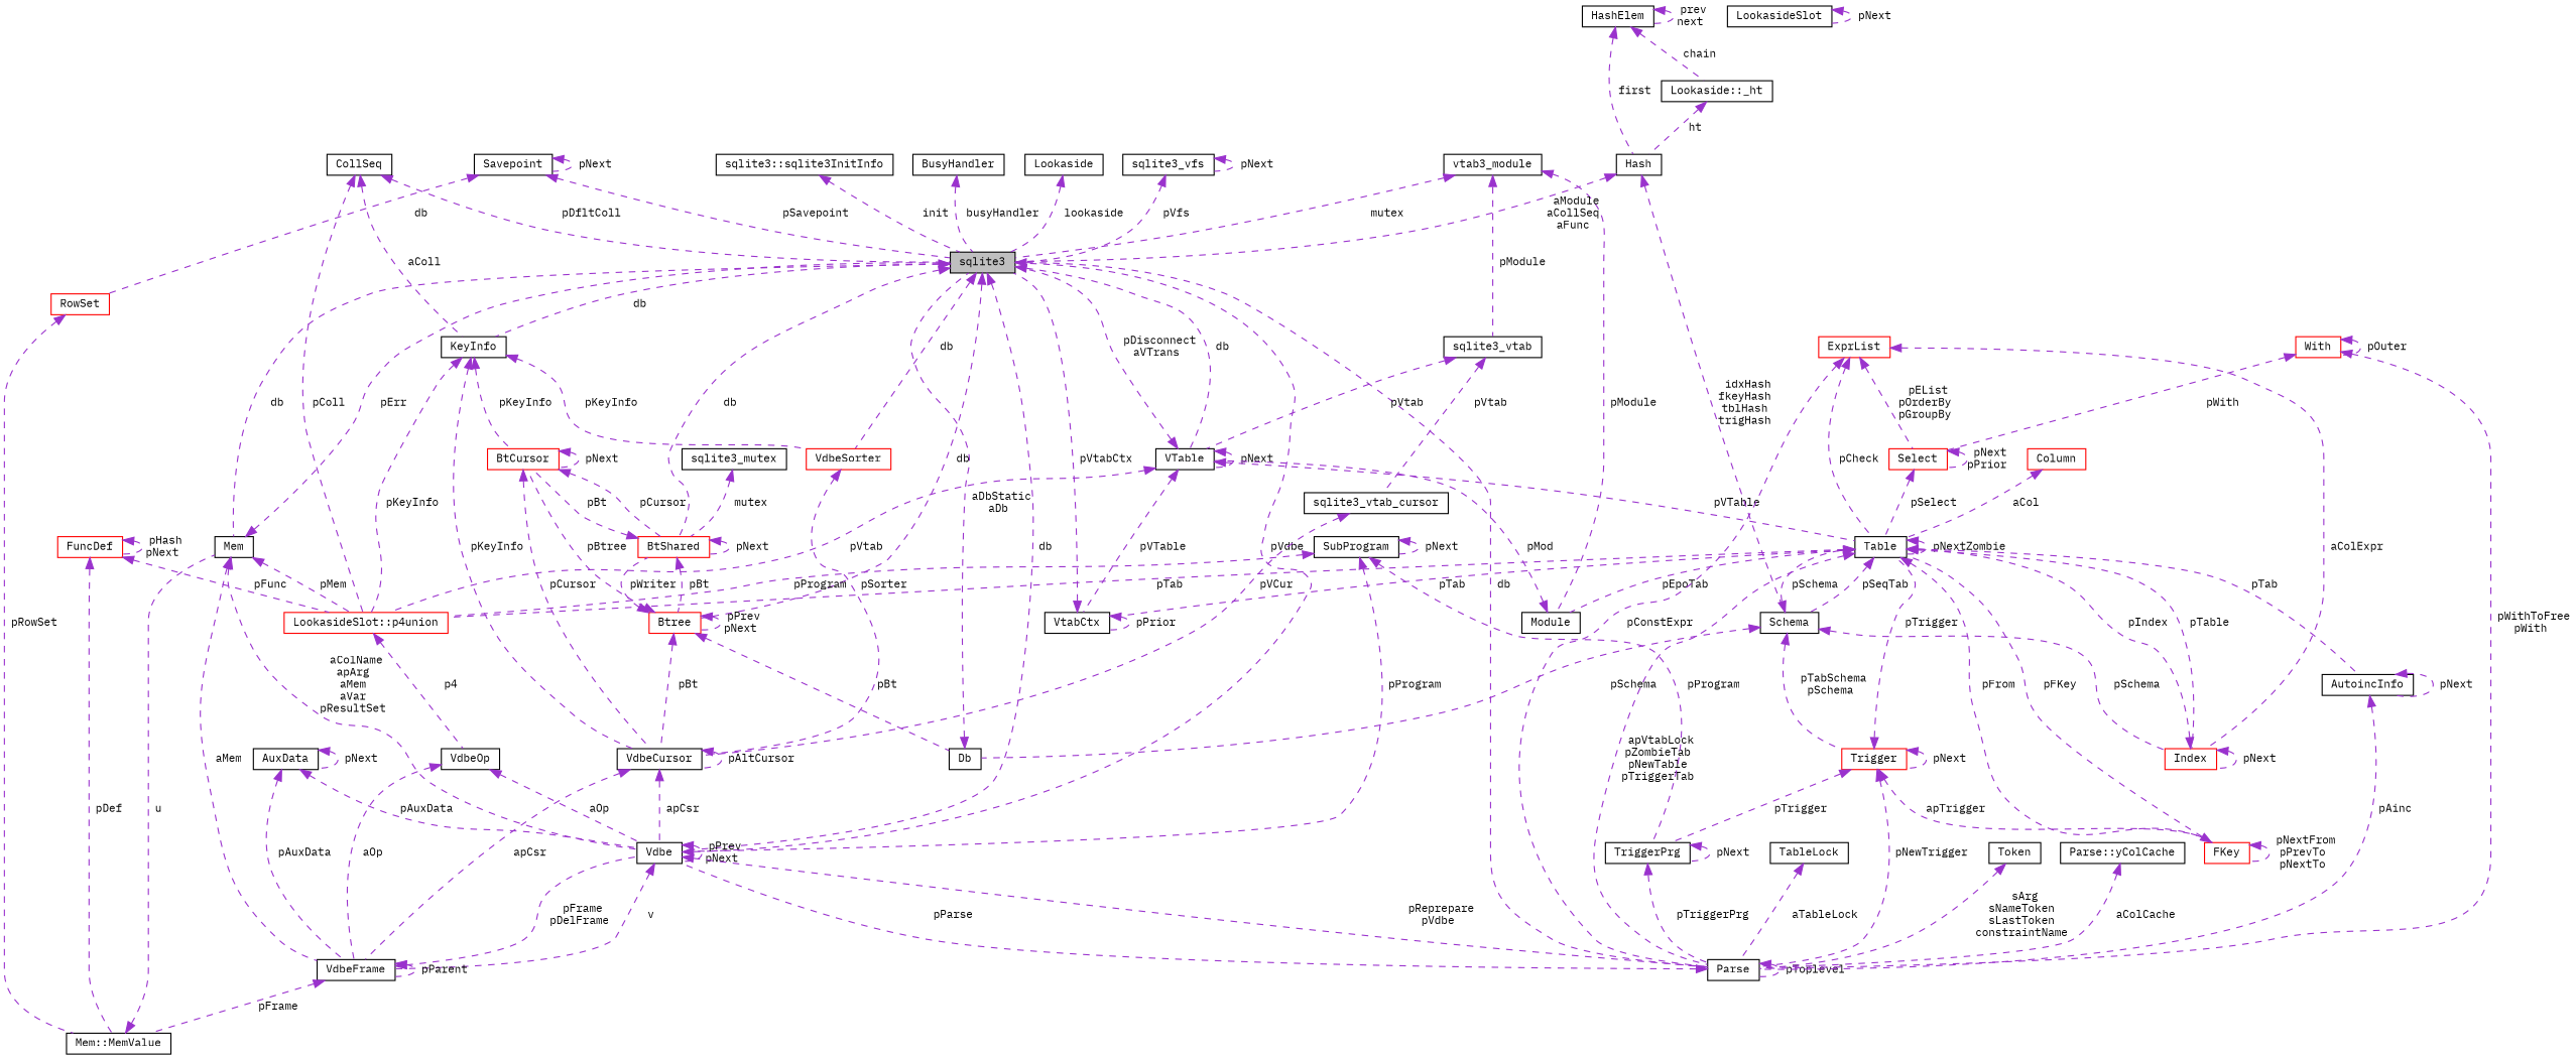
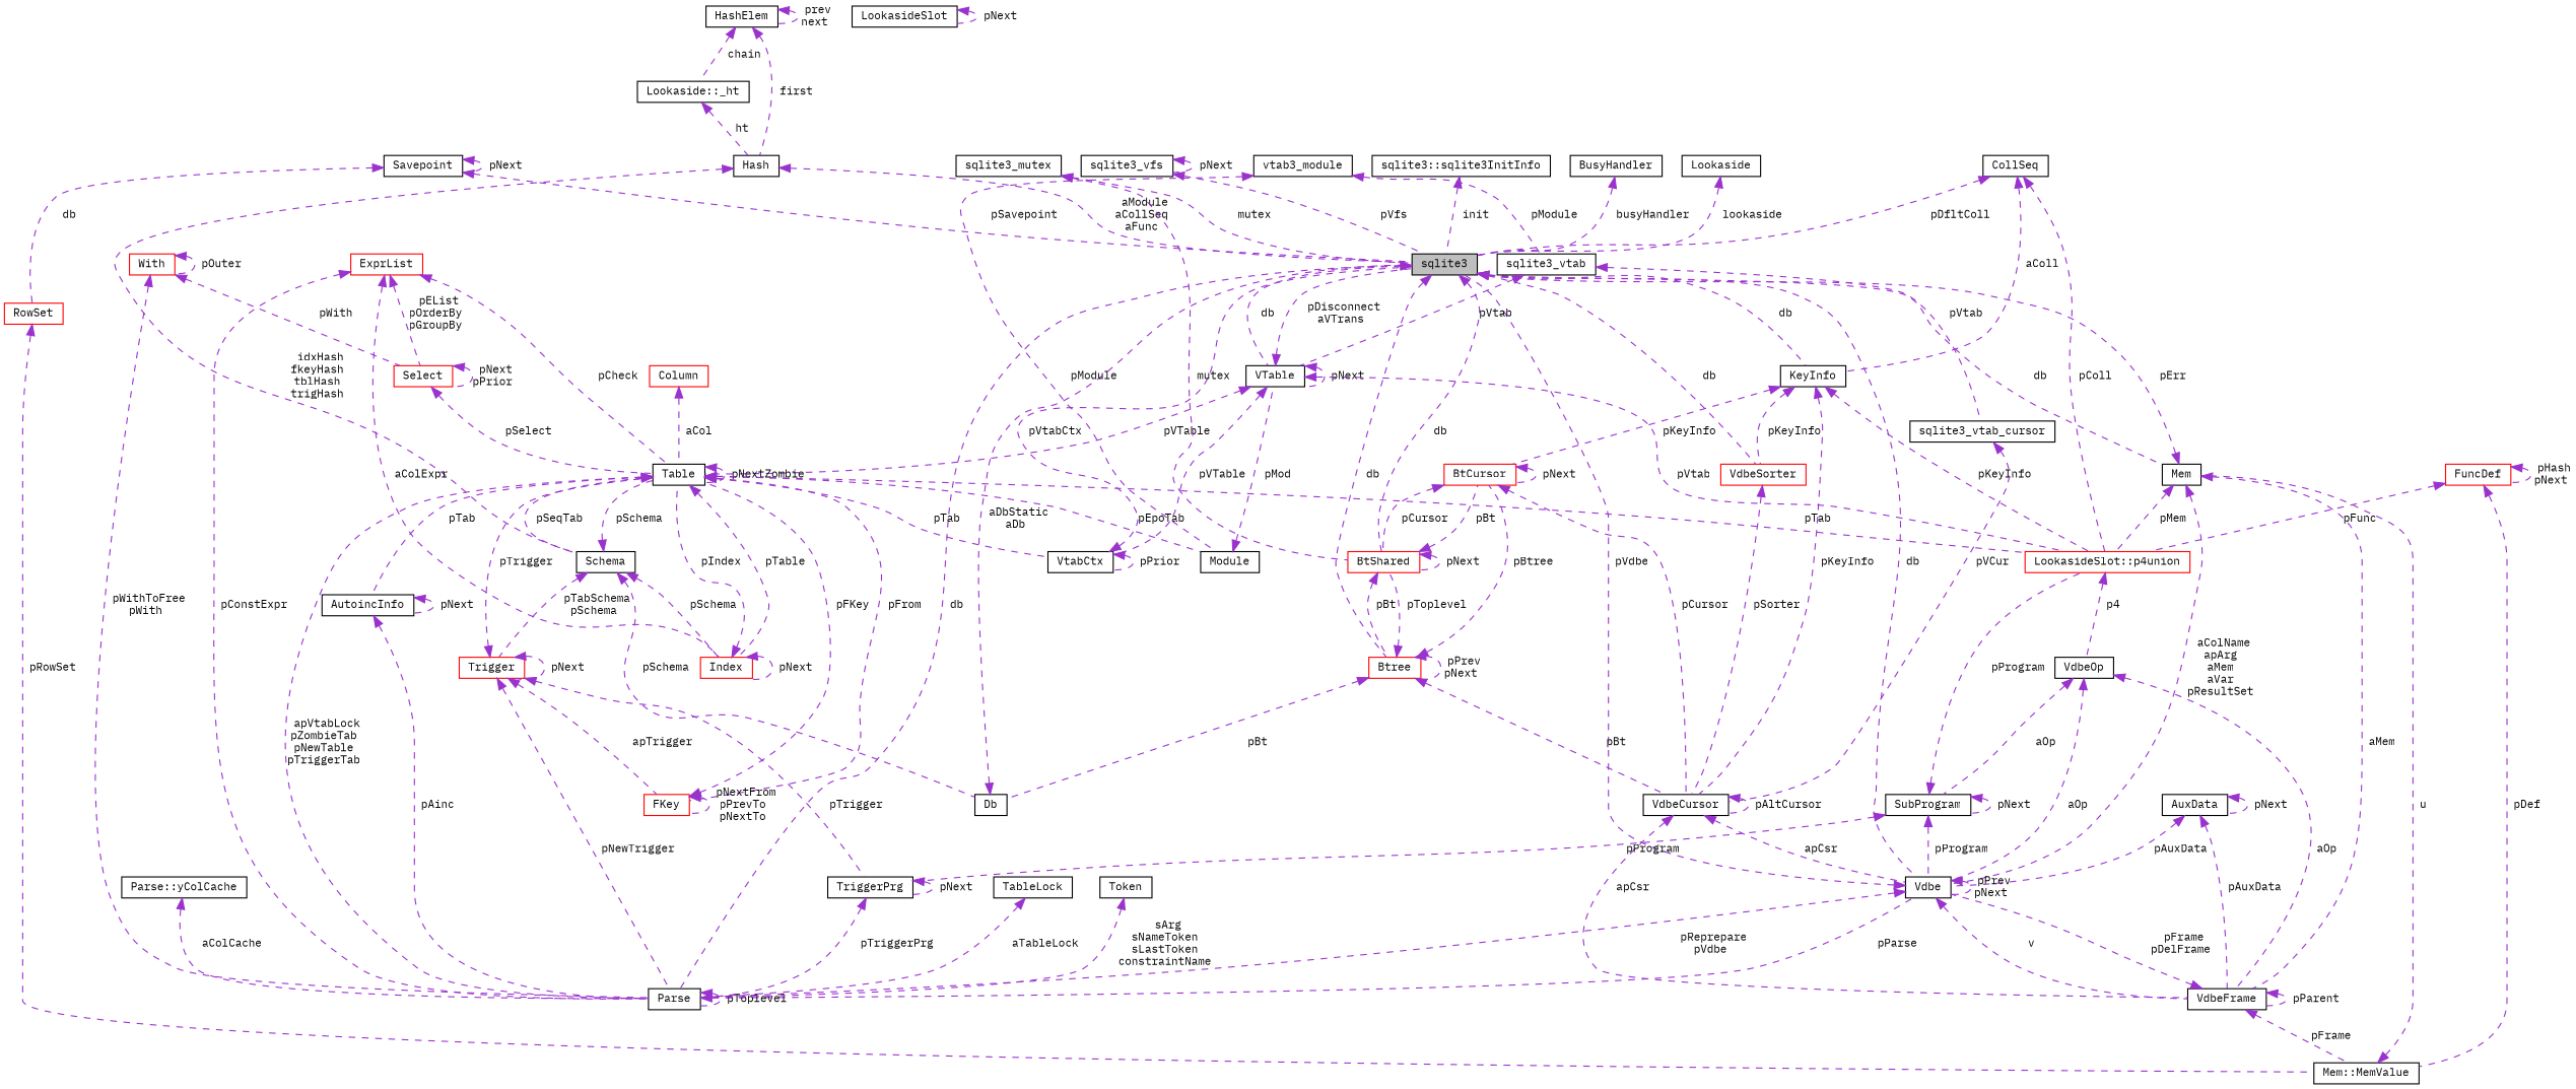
  digraph {
    fontname="IBM Plex Mono"
    node [color=black fillcolor=white fontname="IBM Plex Mono" fontsize=10 shape=record style=filled]
    edge [color=darkorchid3 dir=back fontname="IBM Plex Mono" fontsize=10 labelfontname=Helvetica labelfontsize=10 style=dashed]
    n1 [fillcolor=grey75 fontcolor=black height=0.2 label=sqlite3 width=0.4]
    n2 [height=0.2 label=Mem width=0.4]
    n3 [height=0.2 label=Vdbe width=0.4]
    n4 [height=0.2 label=VTable width=0.4]
    n5 [height=0.2 label=KeyInfo width=0.4]
    n6 [color=red height=0.2 label=BtShared width=0.4]
    n7 [color=red height=0.2 label=Btree width=0.4]
    n8 [color=red height=0.2 label=VdbeSorter width=0.4]
    n9 [height=0.2 label=Parse width=0.4]
    n10 [height=0.2 label=VdbeFrame width=0.4]
    n11 [color=red height=0.2 label="LookasideSlot::p4union" width=0.4]
    n12 [height=0.2 label=Table width=0.4]
    n13 [height=0.2 label=VtabCtx width=0.4]
    n14 [height=0.2 label=VdbeCursor width=0.4]
    n15 [color=red height=0.2 label=BtCursor width=0.4]
    n16 [height=0.2 label=Db width=0.4]
    n17 [color=red height=0.2 label=RowSet width=0.4]
    n18 [height=0.2 label="Mem::MemValue" width=0.4]
    n19 [height=0.2 label=VdbeOp width=0.4]
    n20 [height=0.2 label=AuxData width=0.4]
    n21 [height=0.2 label=SubProgram width=0.4]
    n22 [height=0.2 label=TriggerPrg width=0.4]
    n23 [height=0.2 label=CollSeq width=0.4]
    n24 [height=0.2 label=Module width=0.4]
    n25 [height=0.2 label=Schema width=0.4]
    n26 [color=red height=0.2 label=FKey width=0.4]
    n27 [color=red height=0.2 label=Index width=0.4]
    n28 [height=0.2 label=AutoincInfo width=0.4]
    n29 [height=0.2 label=vtab3_module width=0.4]
    n30 [height=0.2 label=sqlite3_vtab width=0.4]
    n31 [height=0.2 label=sqlite3_vtab_cursor width=0.4]
    n32 [color=red height=0.2 label=Trigger width=0.4]
    n33 [height=0.2 label=Hash width=0.4]
    n34 [height=0.2 label="Lookaside::_ht" width=0.4]
    n35 [height=0.2 label=HashElem width=0.4]
    n36 [color=red height=0.2 label=Column width=0.4]
    n37 [color=red height=0.2 label=Select width=0.4]
    n38 [color=red height=0.2 label=With width=0.4]
    n39 [color=red height=0.2 label=ExprList width=0.4]
    n40 [color=red height=0.2 label=FuncDef width=0.4]
    n41 [height=0.2 label=sqlite3_mutex width=0.4]
    n42 [height=0.2 label=TableLock width=0.4]
    n43 [height=0.2 label=Token width=0.4]
    n44 [height=0.2 label="Parse::yColCache" width=0.4]
    n45 [height=0.2 label=Savepoint width=0.4]
    n46 [height=0.2 label=Lookaside width=0.4]
    n47 [height=0.2 label=LookasideSlot width=0.4]
    n48 [height=0.2 label=sqlite3_vfs width=0.4]
    n49 [height=0.2 label="sqlite3::sqlite3InitInfo" width=0.4]
    n50 [height=0.2 label=BusyHandler width=0.4]
    n1 -> n2 [label=" db"]
    n1 -> n3 [label=" db"]
    n1 -> n4 [label=" db"]
    n1 -> n5 [label=" db"]
    n1 -> n6 [label=" db"]
    n1 -> n7 [label=" db"]
    n1 -> n8 [label=" db"]
    n1 -> n9 [label=" db"]
    n2 -> n1 [label=" pErr"]
    n2 -> n3 [label=" aColName\napArg\naMem\naVar\npResultSet"]
    n2 -> n10 [label=" aMem"]
    n2 -> n11 [label=" pMem"]
    n3 -> n1 [label=" pVdbe"]
    n3 -> n3 [label=" pPrev\npNext"]
    n3 -> n9 [label=" pReprepare\npVdbe"]
    n3 -> n10 [label=" v"]
    n4 -> n1 [label=" pDisconnect\naVTrans"]
    n4 -> n4 [label=" pNext"]
    n4 -> n11 [label=" pVtab"]
    n4 -> n12 [label=" pVTable"]
    n4 -> n13 [label=" pVTable"]
    n5 -> n8 [label=" pKeyInfo"]
    n5 -> n11 [label=" pKeyInfo"]
    n5 -> n14 [label=" pKeyInfo"]
    n5 -> n15 [label=" pKeyInfo"]
    n6 -> n6 [label=" pNext"]
    n6 -> n7 [label=" pBt"]
    n6 -> n15 [label=" pBt"]
-   n7 -> n6 [label=" pWriter"]
+   n7 -> n6 [label=" pToplevel"]
    n7 -> n7 [label=" pPrev\npNext"]
    n7 -> n14 [label=" pBt"]
    n7 -> n15 [label=" pBtree"]
    n7 -> n16 [label=" pBt"]
    n8 -> n14 [label=" pSorter"]
    n9 -> n3 [label=" pParse"]
    n9 -> n9 [label=" pToplevel"]
    n10 -> n3 [label=" pFrame\npDelFrame"]
    n10 -> n10 [label=" pParent"]
    n10 -> n18 [label=" pFrame"]
    n11 -> n19 [label=" p4"]
    n12 -> n9 [label=" apVtabLock\npZombieTab\npNewTable\npTriggerTab"]
    n12 -> n11 [label=" pTab"]
    n12 -> n12 [label=" pNextZombie"]
    n12 -> n13 [label=" pTab"]
    n12 -> n24 [label=" pEpoTab"]
    n12 -> n25 [label=" pSeqTab"]
    n12 -> n26 [label=" pFrom"]
    n12 -> n27 [label=" pTable"]
    n12 -> n28 [label=" pTab"]
    n13 -> n1 [label=" pVtabCtx"]
    n13 -> n13 [label=" pPrior"]
    n14 -> n3 [label=" apCsr"]
    n14 -> n10 [label=" apCsr"]
    n14 -> n14 [label=" pAltCursor"]
    n15 -> n6 [label=" pCursor"]
    n15 -> n14 [label=" pCursor"]
    n15 -> n15 [label=" pNext"]
    n16 -> n1 [label=" aDbStatic\naDb"]
    n17 -> n18 [label=" pRowSet"]
    n18 -> n2 [label=" u"]
    n19 -> n3 [label=" aOp"]
    n19 -> n10 [label=" aOp"]
+   n19 -> n21 [label=" aOp"]
    n20 -> n3 [label=" pAuxData"]
    n20 -> n10 [label=" pAuxData"]
    n20 -> n20 [label=" pNext"]
    n21 -> n3 [label=" pProgram"]
    n21 -> n11 [label=" pProgram"]
    n21 -> n21 [label=" pNext"]
    n21 -> n22 [label=" pProgram"]
    n22 -> n9 [label=" pTriggerPrg"]
    n22 -> n22 [label=" pNext"]
    n23 -> n1 [label=" pDfltColl"]
    n23 -> n5 [label=" aColl"]
    n23 -> n11 [label=" pColl"]
    n24 -> n4 [label=" pMod"]
    n25 -> n12 [label=" pSchema"]
    n25 -> n16 [label=" pSchema"]
    n25 -> n27 [label=" pSchema"]
    n25 -> n32 [label=" pTabSchema\npSchema"]
    n26 -> n12 [label=" pFKey"]
    n26 -> n26 [label=" pNextFrom\npPrevTo\npNextTo"]
    n27 -> n12 [label=" pIndex"]
    n27 -> n27 [label=" pNext"]
    n28 -> n9 [label=" pAinc"]
    n28 -> n28 [label=" pNext"]
    n29 -> n24 [label=" pModule"]
    n29 -> n30 [label=" pModule"]
    n30 -> n4 [label=" pVtab"]
    n30 -> n31 [label=" pVtab"]
    n31 -> n14 [label=" pVCur"]
    n32 -> n9 [label=" pNewTrigger"]
    n32 -> n12 [label=" pTrigger"]
    n32 -> n22 [label=" pTrigger"]
    n32 -> n26 [label=" apTrigger"]
    n32 -> n32 [label=" pNext"]
    n33 -> n1 [label=" aModule\naCollSeq\naFunc"]
    n33 -> n25 [label=" idxHash\nfkeyHash\ntblHash\ntrigHash"]
    n34 -> n33 [label=" ht"]
    n35 -> n33 [label=" first"]
    n35 -> n34 [label=" chain"]
    n35 -> n35 [label=" prev\nnext"]
    n36 -> n12 [label=" aCol"]
    n37 -> n12 [label=" pSelect"]
    n37 -> n37 [label=" pNext\npPrior"]
    n38 -> n9 [label=" pWithToFree\npWith"]
    n38 -> n37 [label=" pWith"]
    n38 -> n38 [label=" pOuter"]
    n39 -> n9 [label=" pConstExpr"]
    n39 -> n12 [label=" pCheck"]
    n39 -> n27 [label=" aColExpr"]
    n39 -> n37 [label=" pEList\npOrderBy\npGroupBy"]
    n40 -> n11 [label=" pFunc"]
    n40 -> n18 [label=" pDef"]
    n40 -> n40 [label=" pHash\npNext"]
-   n29 -> n1 [label=" mutex"]
+   n41 -> n1 [label=" mutex"]
    n41 -> n6 [label=" mutex"]
    n42 -> n9 [label=" aTableLock"]
    n43 -> n9 [label=" sArg\nsNameToken\nsLastToken\nconstraintName"]
    n44 -> n9 [label=" aColCache"]
    n45 -> n1 [label=" pSavepoint"]
    n45 -> n17 [label=" db"]
    n45 -> n45 [label=" pNext"]
    n46 -> n1 [label=" lookaside"]
    n47 -> n47 [label=" pNext"]
    n48 -> n1 [label=" pVfs"]
    n48 -> n48 [label=" pNext"]
    n49 -> n1 [label=" init"]
    n50 -> n1 [label=" busyHandler"]
  }
